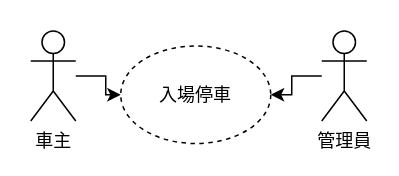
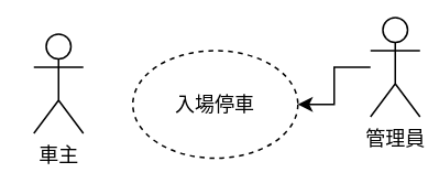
  <mxCell id="0" />
  <mxCell id="1" parent="0" />
- <mxCell id="2" value="" style="edgeStyle=orthogonalEdgeStyle;rounded=0;orthogonalLoop=1;jettySize=auto;html=1;" edge="1" parent="1" source="3" target="6"><mxGeometry relative="1" as="geometry" /></mxCell>
  <mxCell id="3" value="車主" style="shape=umlActor;verticalLabelPosition=bottom;verticalAlign=top;html=1;" vertex="1" parent="1"><mxGeometry x="20" y="20" width="30" height="60" as="geometry" /></mxCell>
  <mxCell id="4" value="" style="edgeStyle=orthogonalEdgeStyle;rounded=0;orthogonalLoop=1;jettySize=auto;html=1;" edge="1" parent="1" source="5" target="6"><mxGeometry relative="1" as="geometry" /></mxCell>
- <mxCell id="5" value="管理員" style="shape=umlActor;verticalLabelPosition=bottom;verticalAlign=top;html=1;" vertex="1" parent="1"><mxGeometry x="214" y="20" width="30" height="60" as="geometry" /></mxCell>
+ <mxCell id="5" value="管理員" style="shape=umlActor;verticalLabelPosition=bottom;verticalAlign=top;html=1;" vertex="1" parent="1"><mxGeometry x="224" y="10" width="30" height="60" as="geometry" /></mxCell>
  <mxCell id="6" value="入場停車" style="ellipse;whiteSpace=wrap;html=1;align=center;dashed=1;" vertex="1" parent="1"><mxGeometry x="80" y="30" width="100" height="65" as="geometry" /></mxCell>
